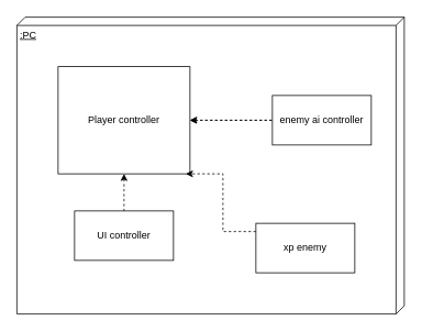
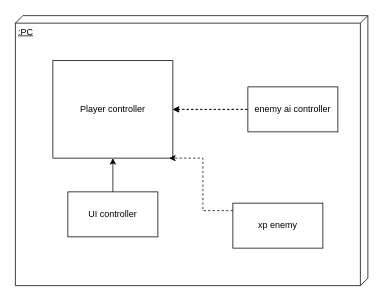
  <mxCell id="0" />
  <mxCell id="1" parent="0" />
  <mxCell id="2" value=":PC" style="verticalAlign=top;align=left;spacingTop=8;spacingLeft=2;spacingRight=12;shape=cube;size=10;direction=south;fontStyle=4;html=1;movable=0;resizable=0;rotatable=0;deletable=0;editable=0;connectable=0;locked=1;" parent="1" vertex="1"><mxGeometry x="20" y="20" width="470" height="360" as="geometry" /></mxCell>
  <mxCell id="3" value="" style="edgeStyle=orthogonalEdgeStyle;rounded=0;orthogonalLoop=1;jettySize=auto;html=1;startArrow=classic;startFill=1;endArrow=none;endFill=0;dashed=1;" parent="1" source="6" target="7" edge="1"><mxGeometry relative="1" as="geometry" /></mxCell>
- <mxCell id="4" value="" style="edgeStyle=orthogonalEdgeStyle;rounded=0;orthogonalLoop=1;jettySize=auto;html=1;dashed=1;startArrow=classic;startFill=1;endArrow=none;endFill=0;" parent="1" source="6" target="8" edge="1"><mxGeometry relative="1" as="geometry" /></mxCell>
+ <mxCell id="4" value="" style="edgeStyle=orthogonalEdgeStyle;rounded=0;orthogonalLoop=1;jettySize=auto;html=1;dashed=0;startArrow=classic;startFill=1;endArrow=none;endFill=0;" parent="1" source="6" target="8" edge="1"><mxGeometry relative="1" as="geometry" /></mxCell>
  <mxCell id="5" value="" style="edgeStyle=orthogonalEdgeStyle;rounded=0;orthogonalLoop=1;jettySize=auto;html=1;dashed=1;startArrow=classic;startFill=1;endArrow=none;endFill=0;" parent="1" source="6" target="7" edge="1"><mxGeometry relative="1" as="geometry" /></mxCell>
  <mxCell id="6" value="Player controller" style="whiteSpace=wrap;html=1;" parent="1" vertex="1"><mxGeometry x="70" y="80" width="160" height="130" as="geometry" /></mxCell>
  <mxCell id="7" value="enemy ai controller" style="whiteSpace=wrap;html=1;" parent="1" vertex="1"><mxGeometry x="330" y="115" width="120" height="60" as="geometry" /></mxCell>
  <mxCell id="8" value="UI controller" style="whiteSpace=wrap;html=1;" parent="1" vertex="1"><mxGeometry x="90" y="255" width="120" height="60" as="geometry" /></mxCell>
  <mxCell id="9" style="edgeStyle=orthogonalEdgeStyle;rounded=0;orthogonalLoop=1;jettySize=auto;html=1;dashed=1;startArrow=none;startFill=0;endArrow=classic;endFill=1;" parent="1" source="10" edge="1"><mxGeometry relative="1" as="geometry"><mxPoint x="225" y="210" as="targetPoint" /><Array as="points"><mxPoint x="270" y="280" /><mxPoint x="270" y="210" /></Array></mxGeometry></mxCell>
  <mxCell id="10" value="xp enemy" style="whiteSpace=wrap;html=1;" parent="1" vertex="1"><mxGeometry x="310" y="270" width="120" height="60" as="geometry" /></mxCell>
